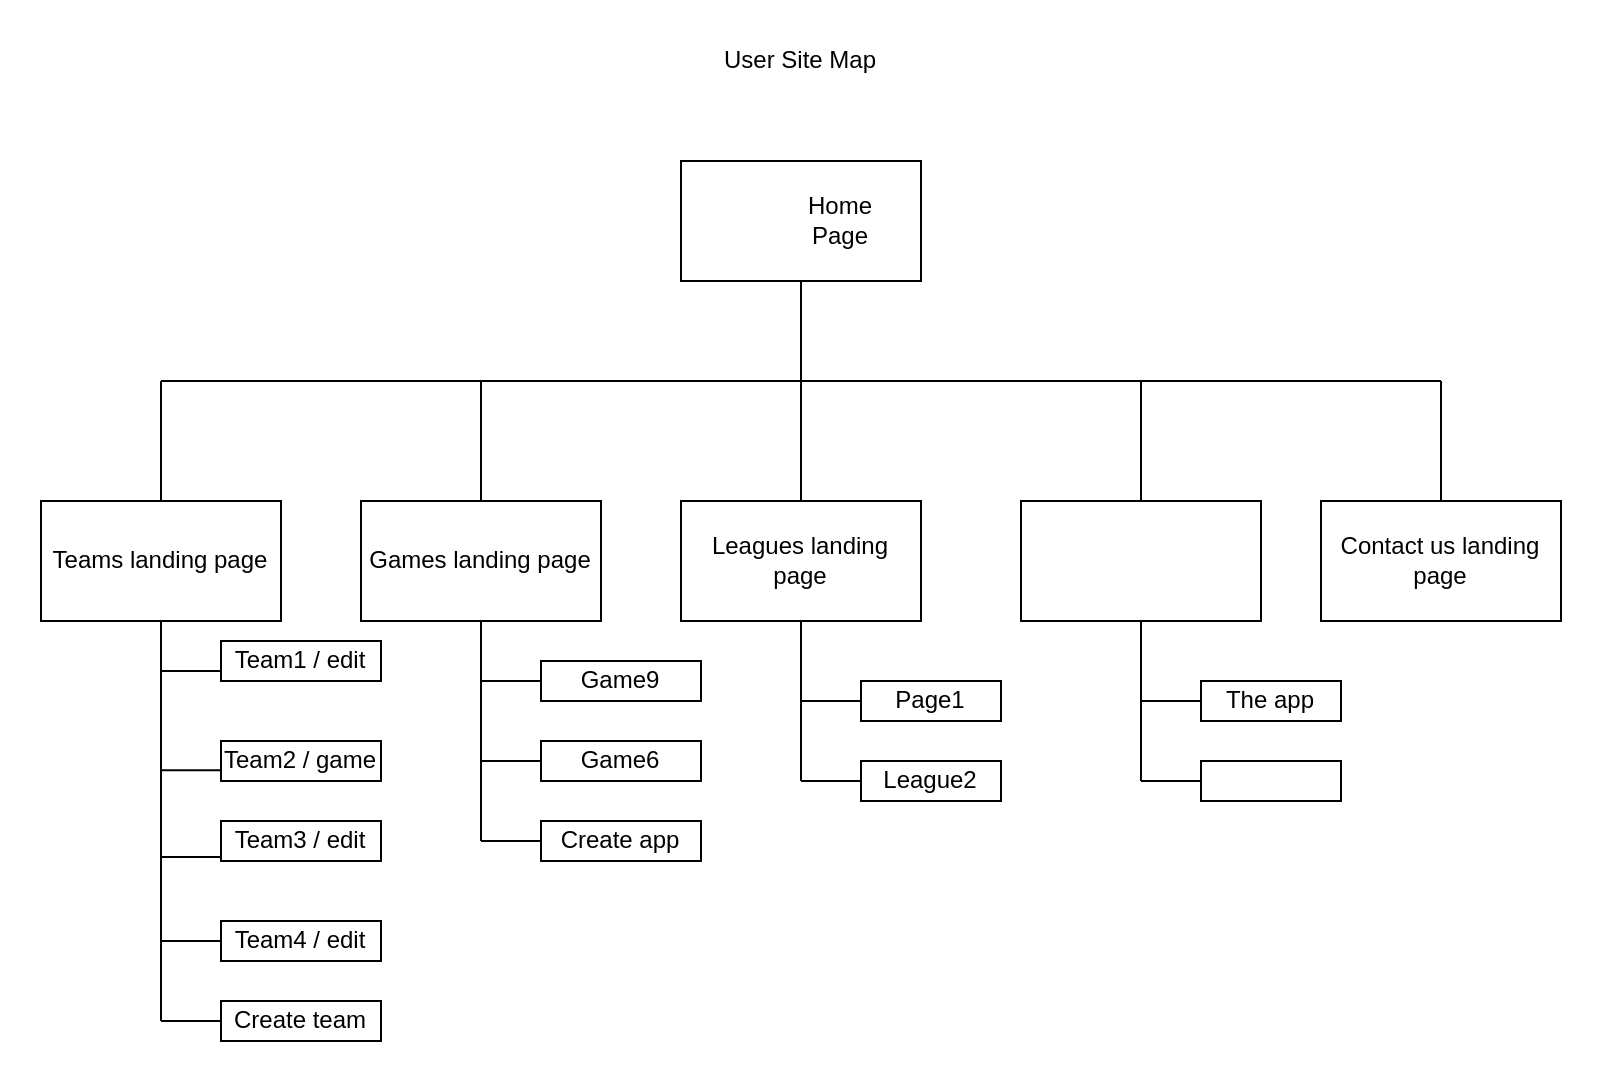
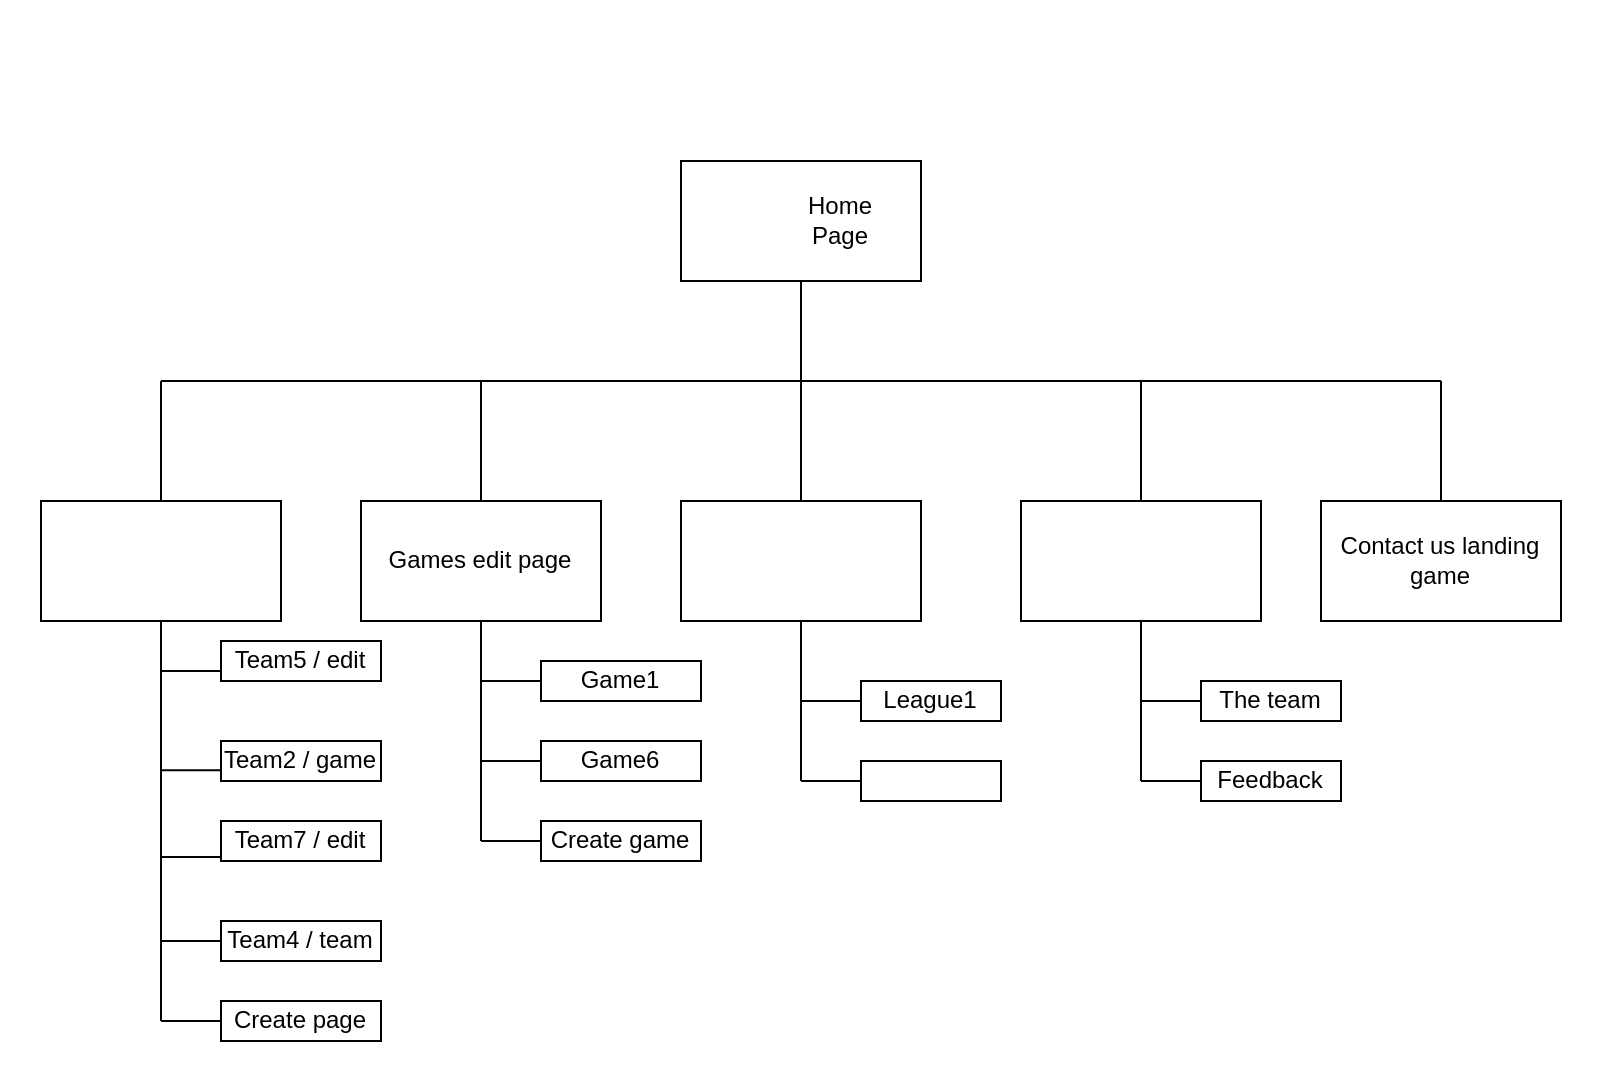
  <mxCell id="0" />
  <mxCell id="1" parent="0" />
- <mxCell id="2" value="User Site Map" style="text;html=1;strokeColor=none;fillColor=none;align=center;verticalAlign=middle;whiteSpace=wrap;rounded=0;" vertex="1" parent="1"><mxGeometry x="340" y="20" width="120" height="20" as="geometry" /></mxCell>
  <mxCell id="3" value="" style="rounded=0;whiteSpace=wrap;html=1;" vertex="1" parent="1"><mxGeometry x="340" y="80" width="120" height="60" as="geometry" /></mxCell>
  <mxCell id="4" value="Home Page" style="text;html=1;strokeColor=none;fillColor=none;align=center;verticalAlign=middle;whiteSpace=wrap;rounded=0;" vertex="1" parent="1"><mxGeometry x="400" y="100" width="40" height="20" as="geometry" /></mxCell>
  <mxCell id="5" value="" style="endArrow=none;html=1;entryX=0.5;entryY=1;entryDx=0;entryDy=0;exitX=0.5;exitY=0;exitDx=0;exitDy=0;" edge="1" parent="1" source="6"><mxGeometry width="50" height="50" relative="1" as="geometry"><mxPoint x="400" y="240" as="sourcePoint" /><mxPoint x="400" y="140" as="targetPoint" /></mxGeometry></mxCell>
  <mxCell id="6" value="" style="rounded=0;whiteSpace=wrap;html=1;" vertex="1" parent="1"><mxGeometry x="340" y="250" width="120" height="60" as="geometry" /></mxCell>
  <mxCell id="7" value="" style="rounded=0;whiteSpace=wrap;html=1;" vertex="1" parent="1"><mxGeometry x="660" y="250" width="120" height="60" as="geometry" /></mxCell>
  <mxCell id="8" value="" style="rounded=0;whiteSpace=wrap;html=1;" vertex="1" parent="1"><mxGeometry x="180" y="250" width="120" height="60" as="geometry" /></mxCell>
  <mxCell id="9" value="" style="rounded=0;whiteSpace=wrap;html=1;" vertex="1" parent="1"><mxGeometry x="510" y="250" width="120" height="60" as="geometry" /></mxCell>
  <mxCell id="10" value="" style="rounded=0;whiteSpace=wrap;html=1;" vertex="1" parent="1"><mxGeometry x="20" y="250" width="120" height="60" as="geometry" /></mxCell>
- <mxCell id="11" value="Teams landing page" style="text;html=1;strokeColor=none;fillColor=none;align=center;verticalAlign=middle;whiteSpace=wrap;rounded=0;" vertex="1" parent="1"><mxGeometry x="20" y="270" width="120" height="20" as="geometry" /></mxCell>
- <mxCell id="12" value="Games landing page" style="text;html=1;strokeColor=none;fillColor=none;align=center;verticalAlign=middle;whiteSpace=wrap;rounded=0;" vertex="1" parent="1"><mxGeometry x="180" y="270" width="120" height="20" as="geometry" /></mxCell>
- <mxCell id="13" value="Leagues landing page" style="text;html=1;strokeColor=none;fillColor=none;align=center;verticalAlign=middle;whiteSpace=wrap;rounded=0;" vertex="1" parent="1"><mxGeometry x="340" y="270" width="120" height="20" as="geometry" /></mxCell>
- <mxCell id="14" value="Contact us landing page" style="text;html=1;strokeColor=none;fillColor=none;align=center;verticalAlign=middle;whiteSpace=wrap;rounded=0;" vertex="1" parent="1"><mxGeometry x="660" y="270" width="120" height="20" as="geometry" /></mxCell>
+ <mxCell id="12" value="Games edit page" style="text;html=1;strokeColor=none;fillColor=none;align=center;verticalAlign=middle;whiteSpace=wrap;rounded=0;" vertex="1" parent="1"><mxGeometry x="180" y="270" width="120" height="20" as="geometry" /></mxCell>
+ <mxCell id="14" value="Contact us landing game" style="text;html=1;strokeColor=none;fillColor=none;align=center;verticalAlign=middle;whiteSpace=wrap;rounded=0;" vertex="1" parent="1"><mxGeometry x="660" y="270" width="120" height="20" as="geometry" /></mxCell>
  <mxCell id="15" value="" style="endArrow=none;html=1;" edge="1" parent="1"><mxGeometry width="50" height="50" relative="1" as="geometry"><mxPoint x="80" y="190" as="sourcePoint" /><mxPoint x="720" y="190" as="targetPoint" /></mxGeometry></mxCell>
  <mxCell id="16" value="" style="endArrow=none;html=1;" edge="1" parent="1"><mxGeometry width="50" height="50" relative="1" as="geometry"><mxPoint x="240" y="250" as="sourcePoint" /><mxPoint x="240" y="190" as="targetPoint" /></mxGeometry></mxCell>
  <mxCell id="17" value="" style="endArrow=none;html=1;exitX=0.5;exitY=0;exitDx=0;exitDy=0;" edge="1" parent="1" source="10"><mxGeometry width="50" height="50" relative="1" as="geometry"><mxPoint x="80" y="240" as="sourcePoint" /><mxPoint x="80" y="190" as="targetPoint" /></mxGeometry></mxCell>
  <mxCell id="18" value="" style="endArrow=none;html=1;exitX=0.5;exitY=0;exitDx=0;exitDy=0;" edge="1" parent="1" source="7"><mxGeometry width="50" height="50" relative="1" as="geometry"><mxPoint x="720" y="240" as="sourcePoint" /><mxPoint x="720" y="190" as="targetPoint" /></mxGeometry></mxCell>
  <mxCell id="19" value="" style="endArrow=none;html=1;exitX=0.5;exitY=0;exitDx=0;exitDy=0;" edge="1" parent="1" source="9"><mxGeometry width="50" height="50" relative="1" as="geometry"><mxPoint x="520" y="240" as="sourcePoint" /><mxPoint x="570" y="190" as="targetPoint" /></mxGeometry></mxCell>
  <mxCell id="20" value="" style="endArrow=none;html=1;" edge="1" parent="1"><mxGeometry width="50" height="50" relative="1" as="geometry"><mxPoint x="80" y="510" as="sourcePoint" /><mxPoint x="80" y="310" as="targetPoint" /></mxGeometry></mxCell>
  <mxCell id="21" value="" style="rounded=0;whiteSpace=wrap;html=1;" vertex="1" parent="1"><mxGeometry x="110" y="320" width="80" height="20" as="geometry" /></mxCell>
  <mxCell id="22" value="" style="endArrow=none;html=1;" edge="1" parent="1"><mxGeometry width="50" height="50" relative="1" as="geometry"><mxPoint x="80" y="335" as="sourcePoint" /><mxPoint x="110" y="335" as="targetPoint" /></mxGeometry></mxCell>
- <mxCell id="23" value="Team1 / edit" style="text;html=1;strokeColor=none;fillColor=none;align=center;verticalAlign=middle;whiteSpace=wrap;rounded=0;" vertex="1" parent="1"><mxGeometry x="110" y="320" width="80" height="20" as="geometry" /></mxCell>
+ <mxCell id="23" value="Team5 / edit" style="text;html=1;strokeColor=none;fillColor=none;align=center;verticalAlign=middle;whiteSpace=wrap;rounded=0;" vertex="1" parent="1"><mxGeometry x="110" y="320" width="80" height="20" as="geometry" /></mxCell>
  <mxCell id="24" value="" style="rounded=0;whiteSpace=wrap;html=1;" vertex="1" parent="1"><mxGeometry x="110" y="370" width="80" height="20" as="geometry" /></mxCell>
  <mxCell id="25" value="" style="endArrow=none;html=1;" edge="1" parent="1"><mxGeometry width="50" height="50" relative="1" as="geometry"><mxPoint x="80" y="384.58" as="sourcePoint" /><mxPoint x="110" y="384.58" as="targetPoint" /></mxGeometry></mxCell>
  <mxCell id="26" value="Team2 / game" style="text;html=1;strokeColor=none;fillColor=none;align=center;verticalAlign=middle;whiteSpace=wrap;rounded=0;" vertex="1" parent="1"><mxGeometry x="110" y="372.5" width="80" height="15" as="geometry" /></mxCell>
  <mxCell id="27" value="" style="rounded=0;whiteSpace=wrap;html=1;" vertex="1" parent="1"><mxGeometry x="110" y="410" width="80" height="20" as="geometry" /></mxCell>
  <mxCell id="28" value="" style="endArrow=none;html=1;" edge="1" parent="1"><mxGeometry width="50" height="50" relative="1" as="geometry"><mxPoint x="80" y="428" as="sourcePoint" /><mxPoint x="110" y="428" as="targetPoint" /></mxGeometry></mxCell>
- <mxCell id="29" value="Team3 / edit" style="text;html=1;strokeColor=none;fillColor=none;align=center;verticalAlign=middle;whiteSpace=wrap;rounded=0;" vertex="1" parent="1"><mxGeometry x="110" y="410" width="80" height="20" as="geometry" /></mxCell>
+ <mxCell id="29" value="Team7 / edit" style="text;html=1;strokeColor=none;fillColor=none;align=center;verticalAlign=middle;whiteSpace=wrap;rounded=0;" vertex="1" parent="1"><mxGeometry x="110" y="410" width="80" height="20" as="geometry" /></mxCell>
  <mxCell id="30" value="" style="rounded=0;whiteSpace=wrap;html=1;" vertex="1" parent="1"><mxGeometry x="110" y="460" width="80" height="20" as="geometry" /></mxCell>
  <mxCell id="31" value="" style="endArrow=none;html=1;" edge="1" parent="1"><mxGeometry width="50" height="50" relative="1" as="geometry"><mxPoint x="80" y="470" as="sourcePoint" /><mxPoint x="110" y="470" as="targetPoint" /></mxGeometry></mxCell>
- <mxCell id="32" value="Team4 / edit" style="text;html=1;strokeColor=none;fillColor=none;align=center;verticalAlign=middle;whiteSpace=wrap;rounded=0;" vertex="1" parent="1"><mxGeometry x="110" y="460" width="80" height="20" as="geometry" /></mxCell>
+ <mxCell id="32" value="Team4 / team" style="text;html=1;strokeColor=none;fillColor=none;align=center;verticalAlign=middle;whiteSpace=wrap;rounded=0;" vertex="1" parent="1"><mxGeometry x="110" y="460" width="80" height="20" as="geometry" /></mxCell>
  <mxCell id="33" value="" style="endArrow=none;html=1;" edge="1" parent="1"><mxGeometry width="50" height="50" relative="1" as="geometry"><mxPoint x="240" y="420" as="sourcePoint" /><mxPoint x="240" y="310" as="targetPoint" /></mxGeometry></mxCell>
  <mxCell id="34" value="" style="endArrow=none;html=1;" edge="1" parent="1"><mxGeometry width="50" height="50" relative="1" as="geometry"><mxPoint x="400" y="390" as="sourcePoint" /><mxPoint x="400" y="310" as="targetPoint" /></mxGeometry></mxCell>
  <mxCell id="35" value="" style="rounded=0;whiteSpace=wrap;html=1;" vertex="1" parent="1"><mxGeometry x="430" y="340" width="70" height="20" as="geometry" /></mxCell>
  <mxCell id="36" value="" style="endArrow=none;html=1;" edge="1" parent="1"><mxGeometry width="50" height="50" relative="1" as="geometry"><mxPoint x="400" y="350" as="sourcePoint" /><mxPoint x="430" y="350" as="targetPoint" /></mxGeometry></mxCell>
- <mxCell id="37" value="Page1" style="text;html=1;strokeColor=none;fillColor=none;align=center;verticalAlign=middle;whiteSpace=wrap;rounded=0;" vertex="1" parent="1"><mxGeometry x="445" y="340" width="40" height="20" as="geometry" /></mxCell>
+ <mxCell id="37" value="League1" style="text;html=1;strokeColor=none;fillColor=none;align=center;verticalAlign=middle;whiteSpace=wrap;rounded=0;" vertex="1" parent="1"><mxGeometry x="445" y="340" width="40" height="20" as="geometry" /></mxCell>
  <mxCell id="38" value="" style="rounded=0;whiteSpace=wrap;html=1;" vertex="1" parent="1"><mxGeometry x="430" y="380" width="70" height="20" as="geometry" /></mxCell>
  <mxCell id="39" value="" style="endArrow=none;html=1;" edge="1" parent="1"><mxGeometry width="50" height="50" relative="1" as="geometry"><mxPoint x="400" y="390" as="sourcePoint" /><mxPoint x="430" y="390" as="targetPoint" /></mxGeometry></mxCell>
- <mxCell id="40" value="League2" style="text;html=1;strokeColor=none;fillColor=none;align=center;verticalAlign=middle;whiteSpace=wrap;rounded=0;" vertex="1" parent="1"><mxGeometry x="445" y="380" width="40" height="20" as="geometry" /></mxCell>
  <mxCell id="41" value="" style="rounded=0;whiteSpace=wrap;html=1;" vertex="1" parent="1"><mxGeometry x="600" y="340" width="70" height="20" as="geometry" /></mxCell>
- <mxCell id="42" value="The app" style="text;html=1;strokeColor=none;fillColor=none;align=center;verticalAlign=middle;whiteSpace=wrap;rounded=0;" vertex="1" parent="1"><mxGeometry x="600" y="340" width="70" height="20" as="geometry" /></mxCell>
+ <mxCell id="42" value="The team" style="text;html=1;strokeColor=none;fillColor=none;align=center;verticalAlign=middle;whiteSpace=wrap;rounded=0;" vertex="1" parent="1"><mxGeometry x="600" y="340" width="70" height="20" as="geometry" /></mxCell>
  <mxCell id="43" value="" style="rounded=0;whiteSpace=wrap;html=1;" vertex="1" parent="1"><mxGeometry x="600" y="380" width="70" height="20" as="geometry" /></mxCell>
+ <mxCell id="44" value="Feedback" style="text;html=1;strokeColor=none;fillColor=none;align=center;verticalAlign=middle;whiteSpace=wrap;rounded=0;" vertex="1" parent="1"><mxGeometry x="615" y="380" width="40" height="20" as="geometry" /></mxCell>
  <mxCell id="45" value="" style="rounded=0;whiteSpace=wrap;html=1;" vertex="1" parent="1"><mxGeometry x="110" y="500" width="80" height="20" as="geometry" /></mxCell>
  <mxCell id="46" value="" style="endArrow=none;html=1;" edge="1" parent="1"><mxGeometry width="50" height="50" relative="1" as="geometry"><mxPoint x="80" y="510" as="sourcePoint" /><mxPoint x="110" y="510" as="targetPoint" /></mxGeometry></mxCell>
- <mxCell id="47" value="Create team" style="text;html=1;strokeColor=none;fillColor=none;align=center;verticalAlign=middle;whiteSpace=wrap;rounded=0;" vertex="1" parent="1"><mxGeometry x="115" y="500" width="70" height="20" as="geometry" /></mxCell>
+ <mxCell id="47" value="Create page" style="text;html=1;strokeColor=none;fillColor=none;align=center;verticalAlign=middle;whiteSpace=wrap;rounded=0;" vertex="1" parent="1"><mxGeometry x="115" y="500" width="70" height="20" as="geometry" /></mxCell>
  <mxCell id="48" value="" style="rounded=0;whiteSpace=wrap;html=1;" vertex="1" parent="1"><mxGeometry x="270" y="330" width="80" height="20" as="geometry" /></mxCell>
- <mxCell id="49" value="Game9" style="text;html=1;strokeColor=none;fillColor=none;align=center;verticalAlign=middle;whiteSpace=wrap;rounded=0;" vertex="1" parent="1"><mxGeometry x="270" y="330" width="80" height="20" as="geometry" /></mxCell>
+ <mxCell id="49" value="Game1" style="text;html=1;strokeColor=none;fillColor=none;align=center;verticalAlign=middle;whiteSpace=wrap;rounded=0;" vertex="1" parent="1"><mxGeometry x="270" y="330" width="80" height="20" as="geometry" /></mxCell>
  <mxCell id="50" value="" style="rounded=0;whiteSpace=wrap;html=1;" vertex="1" parent="1"><mxGeometry x="270" y="370" width="80" height="20" as="geometry" /></mxCell>
  <mxCell id="51" value="Game6" style="text;html=1;strokeColor=none;fillColor=none;align=center;verticalAlign=middle;whiteSpace=wrap;rounded=0;" vertex="1" parent="1"><mxGeometry x="270" y="370" width="80" height="20" as="geometry" /></mxCell>
  <mxCell id="52" value="" style="rounded=0;whiteSpace=wrap;html=1;" vertex="1" parent="1"><mxGeometry x="270" y="410" width="80" height="20" as="geometry" /></mxCell>
- <mxCell id="53" value="Create app" style="text;html=1;strokeColor=none;fillColor=none;align=center;verticalAlign=middle;whiteSpace=wrap;rounded=0;" vertex="1" parent="1"><mxGeometry x="270" y="410" width="80" height="20" as="geometry" /></mxCell>
+ <mxCell id="53" value="Create game" style="text;html=1;strokeColor=none;fillColor=none;align=center;verticalAlign=middle;whiteSpace=wrap;rounded=0;" vertex="1" parent="1"><mxGeometry x="270" y="410" width="80" height="20" as="geometry" /></mxCell>
  <mxCell id="54" value="" style="endArrow=none;html=1;entryX=0;entryY=0.5;entryDx=0;entryDy=0;" edge="1" parent="1" target="53"><mxGeometry width="50" height="50" relative="1" as="geometry"><mxPoint x="240" y="420" as="sourcePoint" /><mxPoint x="335" y="460" as="targetPoint" /></mxGeometry></mxCell>
  <mxCell id="55" value="" style="endArrow=none;html=1;entryX=0;entryY=0.5;entryDx=0;entryDy=0;" edge="1" parent="1" target="51"><mxGeometry width="50" height="50" relative="1" as="geometry"><mxPoint x="240" y="380" as="sourcePoint" /><mxPoint x="300" y="480" as="targetPoint" /></mxGeometry></mxCell>
  <mxCell id="56" value="" style="endArrow=none;html=1;entryX=0;entryY=0.5;entryDx=0;entryDy=0;" edge="1" parent="1" target="49"><mxGeometry width="50" height="50" relative="1" as="geometry"><mxPoint x="240" y="340" as="sourcePoint" /><mxPoint x="320" y="470" as="targetPoint" /></mxGeometry></mxCell>
  <mxCell id="57" value="" style="endArrow=none;html=1;" edge="1" parent="1"><mxGeometry width="50" height="50" relative="1" as="geometry"><mxPoint x="570" y="390" as="sourcePoint" /><mxPoint x="570" y="310" as="targetPoint" /></mxGeometry></mxCell>
  <mxCell id="58" value="" style="endArrow=none;html=1;" edge="1" parent="1"><mxGeometry width="50" height="50" relative="1" as="geometry"><mxPoint x="570" y="350" as="sourcePoint" /><mxPoint x="600" y="350" as="targetPoint" /></mxGeometry></mxCell>
  <mxCell id="59" value="" style="endArrow=none;html=1;" edge="1" parent="1"><mxGeometry width="50" height="50" relative="1" as="geometry"><mxPoint x="570" y="390" as="sourcePoint" /><mxPoint x="600" y="390" as="targetPoint" /></mxGeometry></mxCell>
